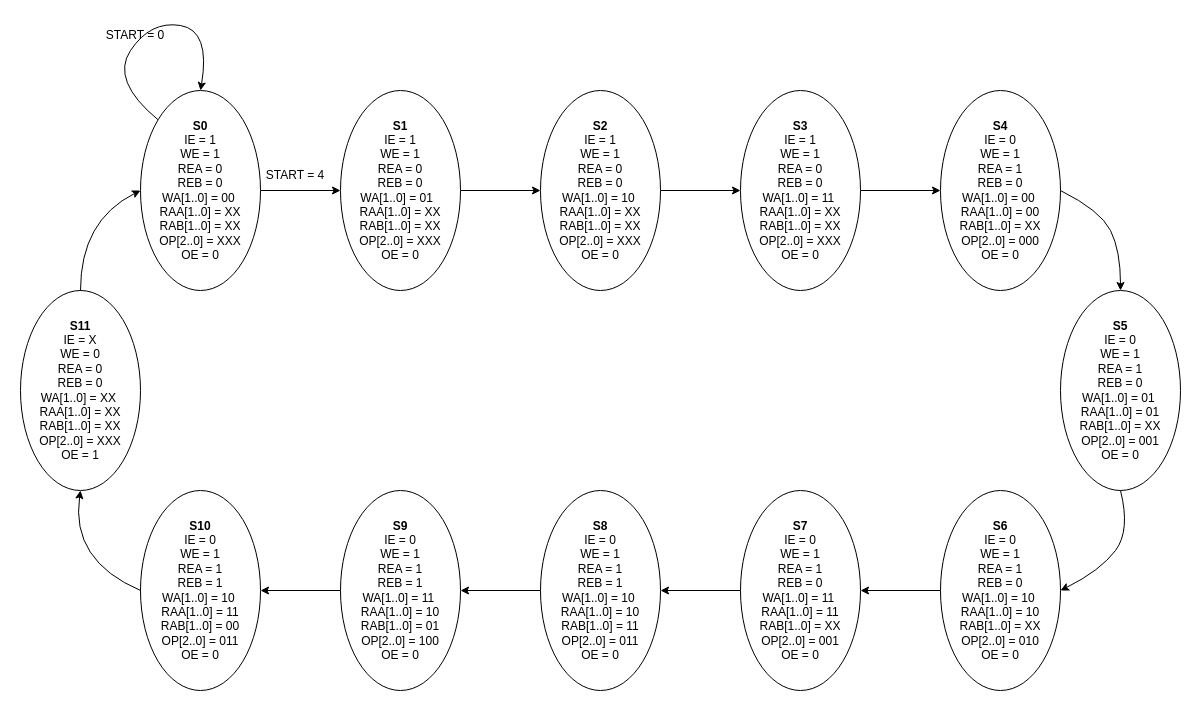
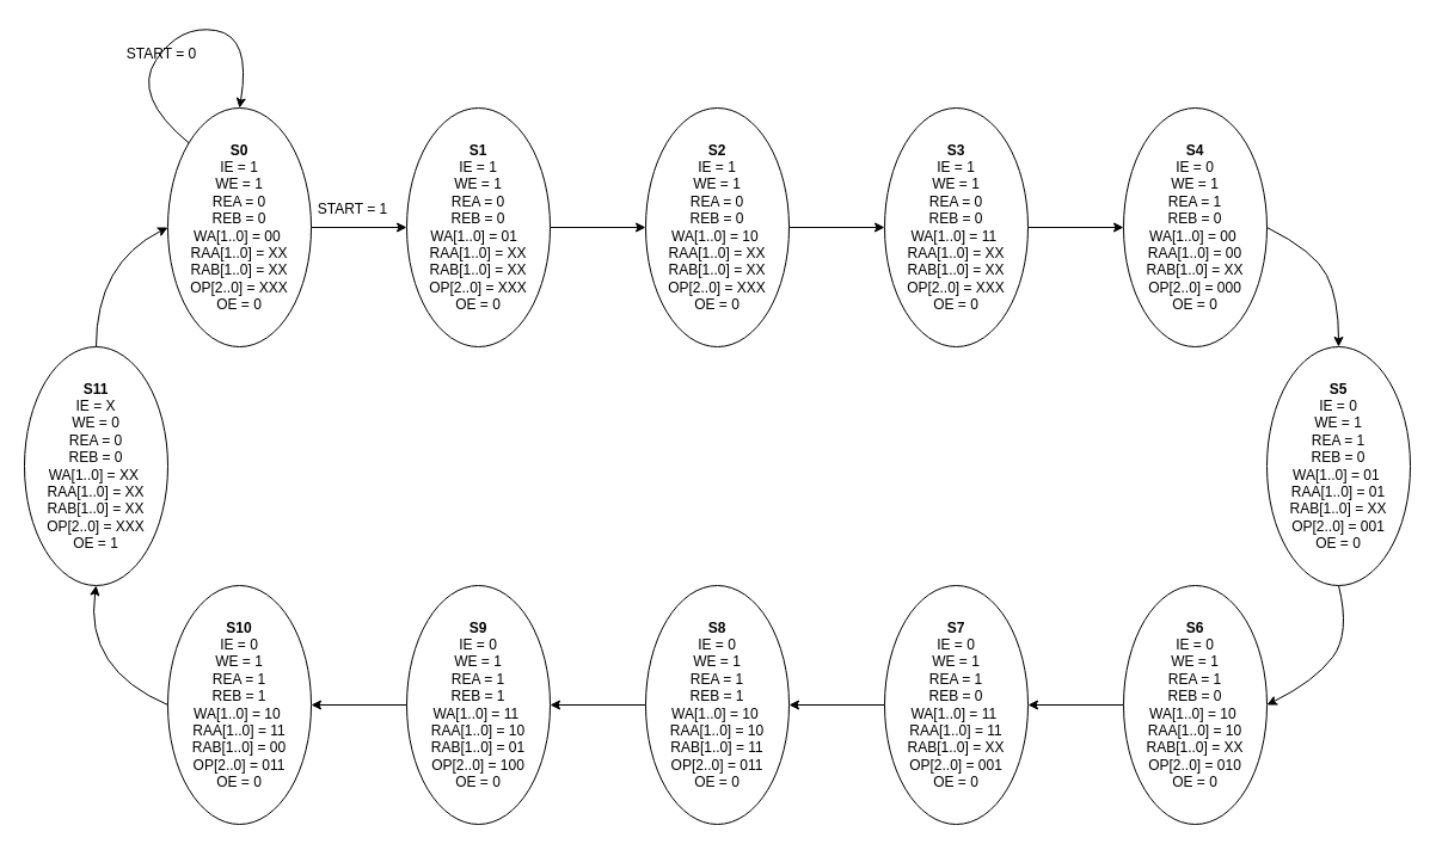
  <mxCell id="0" />
  <mxCell id="1" parent="0" />
  <mxCell id="2" value="" style="edgeStyle=orthogonalEdgeStyle;rounded=0;orthogonalLoop=1;jettySize=auto;html=1;" edge="1" parent="1" source="3" target="5"><mxGeometry relative="1" as="geometry" /></mxCell>
  <mxCell id="3" value="&lt;b&gt;S0&lt;br&gt;&lt;/b&gt;&lt;span style=&quot;border-color: var(--border-color);&quot;&gt;IE = 1&lt;/span&gt;&lt;br&gt;WE = 1&lt;br&gt;REA = 0&lt;br&gt;&lt;span style=&quot;border-color: var(--border-color);&quot;&gt;REB = 0&lt;br&gt;&lt;/span&gt;&lt;span style=&quot;border-color: var(--border-color);&quot;&gt;WA[1..0] = 00&amp;nbsp;&lt;br style=&quot;border-color: var(--border-color);&quot;&gt;&lt;/span&gt;RAA[1..0] = XX&lt;br&gt;RAB[1..0] = XX&lt;br&gt;OP[2..0] = XXX&lt;br&gt;OE = 0" style="ellipse;whiteSpace=wrap;html=1;" vertex="1" parent="1"><mxGeometry x="140" y="90" width="120" height="200" as="geometry" /></mxCell>
  <mxCell id="4" value="" style="edgeStyle=orthogonalEdgeStyle;rounded=0;orthogonalLoop=1;jettySize=auto;html=1;" edge="1" parent="1" source="5" target="7"><mxGeometry relative="1" as="geometry" /></mxCell>
  <mxCell id="5" value="&lt;b style=&quot;border-color: var(--border-color);&quot;&gt;S1&lt;br style=&quot;border-color: var(--border-color);&quot;&gt;&lt;/b&gt;&lt;span style=&quot;border-color: var(--border-color);&quot;&gt;IE = 1&lt;/span&gt;&lt;span style=&quot;border-color: var(--border-color);&quot;&gt;&lt;br style=&quot;border-color: var(--border-color);&quot;&gt;WE = 1&lt;br style=&quot;border-color: var(--border-color);&quot;&gt;REA = 0&lt;br style=&quot;border-color: var(--border-color);&quot;&gt;&lt;/span&gt;&lt;span style=&quot;border-color: var(--border-color);&quot;&gt;REB = 0&lt;br style=&quot;border-color: var(--border-color);&quot;&gt;&lt;/span&gt;&lt;span style=&quot;border-color: var(--border-color);&quot;&gt;WA[1..0] = 01&amp;nbsp;&amp;nbsp;&lt;br style=&quot;border-color: var(--border-color);&quot;&gt;&lt;/span&gt;&lt;span style=&quot;border-color: var(--border-color);&quot;&gt;RAA[1..0] = XX&lt;br style=&quot;border-color: var(--border-color);&quot;&gt;RAB[1..0] = XX&lt;br style=&quot;border-color: var(--border-color);&quot;&gt;OP[2..0] = XXX&lt;br style=&quot;border-color: var(--border-color);&quot;&gt;OE = 0&lt;/span&gt;" style="ellipse;whiteSpace=wrap;html=1;" vertex="1" parent="1"><mxGeometry x="340" y="90" width="120" height="200" as="geometry" /></mxCell>
  <mxCell id="6" value="" style="edgeStyle=orthogonalEdgeStyle;rounded=0;orthogonalLoop=1;jettySize=auto;html=1;" edge="1" parent="1" source="7" target="9"><mxGeometry relative="1" as="geometry" /></mxCell>
  <mxCell id="7" value="&lt;b style=&quot;border-color: var(--border-color);&quot;&gt;S2&lt;br style=&quot;border-color: var(--border-color);&quot;&gt;&lt;/b&gt;&lt;span style=&quot;border-color: var(--border-color);&quot;&gt;IE = 1&lt;/span&gt;&lt;span style=&quot;border-color: var(--border-color);&quot;&gt;&lt;br style=&quot;border-color: var(--border-color);&quot;&gt;WE = 1&lt;br style=&quot;border-color: var(--border-color);&quot;&gt;REA = 0&lt;br style=&quot;border-color: var(--border-color);&quot;&gt;&lt;/span&gt;&lt;span style=&quot;border-color: var(--border-color);&quot;&gt;REB = 0&lt;br style=&quot;border-color: var(--border-color);&quot;&gt;&lt;/span&gt;&lt;span style=&quot;border-color: var(--border-color);&quot;&gt;WA[1..0] = 10&amp;nbsp;&lt;br style=&quot;border-color: var(--border-color);&quot;&gt;&lt;/span&gt;&lt;span style=&quot;border-color: var(--border-color);&quot;&gt;RAA[1..0] = XX&lt;br style=&quot;border-color: var(--border-color);&quot;&gt;RAB[1..0] = XX&lt;br style=&quot;border-color: var(--border-color);&quot;&gt;OP[2..0] = XXX&lt;br style=&quot;border-color: var(--border-color);&quot;&gt;OE = 0&lt;/span&gt;" style="ellipse;whiteSpace=wrap;html=1;" vertex="1" parent="1"><mxGeometry x="540" y="90" width="120" height="200" as="geometry" /></mxCell>
  <mxCell id="8" value="" style="edgeStyle=orthogonalEdgeStyle;rounded=0;orthogonalLoop=1;jettySize=auto;html=1;" edge="1" parent="1" source="9" target="11"><mxGeometry relative="1" as="geometry" /></mxCell>
  <mxCell id="9" value="&lt;b style=&quot;border-color: var(--border-color);&quot;&gt;S3&lt;br style=&quot;border-color: var(--border-color);&quot;&gt;&lt;/b&gt;&lt;span style=&quot;border-color: var(--border-color);&quot;&gt;IE = 1&lt;/span&gt;&lt;span style=&quot;border-color: var(--border-color);&quot;&gt;&lt;br style=&quot;border-color: var(--border-color);&quot;&gt;WE = 1&lt;br style=&quot;border-color: var(--border-color);&quot;&gt;REA = 0&lt;br style=&quot;border-color: var(--border-color);&quot;&gt;&lt;/span&gt;&lt;span style=&quot;border-color: var(--border-color);&quot;&gt;REB = 0&lt;br style=&quot;border-color: var(--border-color);&quot;&gt;&lt;/span&gt;&lt;span style=&quot;border-color: var(--border-color);&quot;&gt;WA[1..0] = 11&amp;nbsp;&lt;br style=&quot;border-color: var(--border-color);&quot;&gt;&lt;/span&gt;&lt;span style=&quot;border-color: var(--border-color);&quot;&gt;RAA[1..0] = XX&lt;br style=&quot;border-color: var(--border-color);&quot;&gt;RAB[1..0] = XX&lt;br style=&quot;border-color: var(--border-color);&quot;&gt;OP[2..0] = XXX&lt;br style=&quot;border-color: var(--border-color);&quot;&gt;OE = 0&lt;/span&gt;" style="ellipse;whiteSpace=wrap;html=1;" vertex="1" parent="1"><mxGeometry x="740" y="90" width="120" height="200" as="geometry" /></mxCell>
  <mxCell id="10" value="&lt;b style=&quot;border-color: var(--border-color);&quot;&gt;S11&lt;br style=&quot;border-color: var(--border-color);&quot;&gt;&lt;/b&gt;&lt;span style=&quot;border-color: var(--border-color);&quot;&gt;IE = X&lt;/span&gt;&lt;span style=&quot;border-color: var(--border-color);&quot;&gt;&lt;br style=&quot;border-color: var(--border-color);&quot;&gt;WE = 0&lt;br style=&quot;border-color: var(--border-color);&quot;&gt;REA = 0&lt;br style=&quot;border-color: var(--border-color);&quot;&gt;&lt;/span&gt;&lt;span style=&quot;border-color: var(--border-color);&quot;&gt;REB = 0&lt;br style=&quot;border-color: var(--border-color);&quot;&gt;&lt;/span&gt;&lt;span style=&quot;border-color: var(--border-color);&quot;&gt;WA[1..0] = XX&amp;nbsp;&lt;br style=&quot;border-color: var(--border-color);&quot;&gt;&lt;/span&gt;&lt;span style=&quot;border-color: var(--border-color);&quot;&gt;RAA[1..0] = XX&lt;br style=&quot;border-color: var(--border-color);&quot;&gt;RAB[1..0] = XX&lt;br style=&quot;border-color: var(--border-color);&quot;&gt;OP[2..0] = XXX&lt;br style=&quot;border-color: var(--border-color);&quot;&gt;OE = 1&lt;/span&gt;" style="ellipse;whiteSpace=wrap;html=1;" vertex="1" parent="1"><mxGeometry x="20" y="290" width="120" height="200" as="geometry" /></mxCell>
  <mxCell id="11" value="&lt;b style=&quot;border-color: var(--border-color);&quot;&gt;S4&lt;br style=&quot;border-color: var(--border-color);&quot;&gt;&lt;/b&gt;&lt;span style=&quot;border-color: var(--border-color);&quot;&gt;IE = 0&lt;/span&gt;&lt;span style=&quot;border-color: var(--border-color);&quot;&gt;&lt;br style=&quot;border-color: var(--border-color);&quot;&gt;WE = 1&lt;br style=&quot;border-color: var(--border-color);&quot;&gt;REA = 1&lt;br style=&quot;border-color: var(--border-color);&quot;&gt;&lt;/span&gt;&lt;span style=&quot;border-color: var(--border-color);&quot;&gt;REB = 0&lt;br style=&quot;border-color: var(--border-color);&quot;&gt;&lt;/span&gt;&lt;span style=&quot;border-color: var(--border-color);&quot;&gt;WA[1..0] = 00&amp;nbsp;&lt;br style=&quot;border-color: var(--border-color);&quot;&gt;&lt;/span&gt;&lt;span style=&quot;border-color: var(--border-color);&quot;&gt;RAA[1..0] = 00&lt;br style=&quot;border-color: var(--border-color);&quot;&gt;RAB[1..0] = XX&lt;br style=&quot;border-color: var(--border-color);&quot;&gt;OP[2..0] = 000&lt;br style=&quot;border-color: var(--border-color);&quot;&gt;OE =&lt;b&gt;&amp;nbsp;&lt;/b&gt;0&lt;/span&gt;" style="ellipse;whiteSpace=wrap;html=1;" vertex="1" parent="1"><mxGeometry x="940" y="90" width="120" height="200" as="geometry" /></mxCell>
  <mxCell id="12" value="&lt;b style=&quot;border-color: var(--border-color);&quot;&gt;S5&lt;br style=&quot;border-color: var(--border-color);&quot;&gt;&lt;/b&gt;&lt;span style=&quot;border-color: var(--border-color);&quot;&gt;IE = 0&lt;/span&gt;&lt;span style=&quot;border-color: var(--border-color);&quot;&gt;&lt;br style=&quot;border-color: var(--border-color);&quot;&gt;WE = 1&lt;br style=&quot;border-color: var(--border-color);&quot;&gt;REA = 1&lt;br style=&quot;border-color: var(--border-color);&quot;&gt;&lt;/span&gt;&lt;span style=&quot;border-color: var(--border-color);&quot;&gt;REB = 0&lt;br style=&quot;border-color: var(--border-color);&quot;&gt;&lt;/span&gt;&lt;span style=&quot;border-color: var(--border-color);&quot;&gt;WA[1..0] = 01&amp;nbsp;&lt;br style=&quot;border-color: var(--border-color);&quot;&gt;&lt;/span&gt;&lt;span style=&quot;border-color: var(--border-color);&quot;&gt;RAA[1..0] = 01&lt;br style=&quot;border-color: var(--border-color);&quot;&gt;RAB[1..0] = XX&lt;br style=&quot;border-color: var(--border-color);&quot;&gt;OP[2..0] = 001&lt;br style=&quot;border-color: var(--border-color);&quot;&gt;OE = 0&lt;/span&gt;" style="ellipse;whiteSpace=wrap;html=1;" vertex="1" parent="1"><mxGeometry x="1060" y="290" width="120" height="200" as="geometry" /></mxCell>
  <mxCell id="13" value="&lt;b style=&quot;border-color: var(--border-color);&quot;&gt;S10&lt;br style=&quot;border-color: var(--border-color);&quot;&gt;&lt;/b&gt;&lt;span style=&quot;border-color: var(--border-color);&quot;&gt;IE = 0&lt;/span&gt;&lt;span style=&quot;border-color: var(--border-color);&quot;&gt;&lt;br style=&quot;border-color: var(--border-color);&quot;&gt;WE = 1&lt;br style=&quot;border-color: var(--border-color);&quot;&gt;REA = 1&lt;br style=&quot;border-color: var(--border-color);&quot;&gt;&lt;/span&gt;&lt;span style=&quot;border-color: var(--border-color);&quot;&gt;REB = 1&lt;br style=&quot;border-color: var(--border-color);&quot;&gt;&lt;/span&gt;&lt;span style=&quot;border-color: var(--border-color);&quot;&gt;WA[1..0] = 10&amp;nbsp;&lt;br style=&quot;border-color: var(--border-color);&quot;&gt;&lt;/span&gt;&lt;span style=&quot;border-color: var(--border-color);&quot;&gt;RAA[1..0] = 11&lt;br style=&quot;border-color: var(--border-color);&quot;&gt;RAB[1..0] = 00&lt;br style=&quot;border-color: var(--border-color);&quot;&gt;OP[2..0] = 011&lt;br style=&quot;border-color: var(--border-color);&quot;&gt;OE =&lt;/span&gt;&lt;b style=&quot;border-color: var(--border-color);&quot;&gt;&amp;nbsp;&lt;/b&gt;&lt;span style=&quot;border-color: var(--border-color);&quot;&gt;0&lt;/span&gt;" style="ellipse;whiteSpace=wrap;html=1;" vertex="1" parent="1"><mxGeometry x="140" y="490" width="120" height="200" as="geometry" /></mxCell>
  <mxCell id="14" value="" style="edgeStyle=orthogonalEdgeStyle;rounded=0;orthogonalLoop=1;jettySize=auto;html=1;" edge="1" parent="1" source="15" target="13"><mxGeometry relative="1" as="geometry" /></mxCell>
  <mxCell id="15" value="&lt;b style=&quot;border-color: var(--border-color);&quot;&gt;S9&lt;br style=&quot;border-color: var(--border-color);&quot;&gt;&lt;/b&gt;&lt;span style=&quot;border-color: var(--border-color);&quot;&gt;IE = 0&lt;/span&gt;&lt;span style=&quot;border-color: var(--border-color);&quot;&gt;&lt;br style=&quot;border-color: var(--border-color);&quot;&gt;WE = 1&lt;br style=&quot;border-color: var(--border-color);&quot;&gt;REA = 1&lt;br style=&quot;border-color: var(--border-color);&quot;&gt;&lt;/span&gt;&lt;span style=&quot;border-color: var(--border-color);&quot;&gt;REB = 1&lt;br style=&quot;border-color: var(--border-color);&quot;&gt;&lt;/span&gt;&lt;span style=&quot;border-color: var(--border-color);&quot;&gt;WA[1..0] = 11&amp;nbsp;&lt;br style=&quot;border-color: var(--border-color);&quot;&gt;&lt;/span&gt;&lt;span style=&quot;border-color: var(--border-color);&quot;&gt;RAA[1..0] = 10&lt;br style=&quot;border-color: var(--border-color);&quot;&gt;RAB[1..0] = 01&lt;br style=&quot;border-color: var(--border-color);&quot;&gt;OP[2..0] = 100&lt;br style=&quot;border-color: var(--border-color);&quot;&gt;OE = 0&lt;/span&gt;" style="ellipse;whiteSpace=wrap;html=1;" vertex="1" parent="1"><mxGeometry x="340" y="490" width="120" height="200" as="geometry" /></mxCell>
  <mxCell id="16" value="" style="edgeStyle=orthogonalEdgeStyle;rounded=0;orthogonalLoop=1;jettySize=auto;html=1;" edge="1" parent="1" source="17" target="15"><mxGeometry relative="1" as="geometry" /></mxCell>
  <mxCell id="17" value="&lt;b style=&quot;border-color: var(--border-color);&quot;&gt;S8&lt;br style=&quot;border-color: var(--border-color);&quot;&gt;&lt;/b&gt;&lt;span style=&quot;border-color: var(--border-color);&quot;&gt;IE = 0&lt;/span&gt;&lt;span style=&quot;border-color: var(--border-color);&quot;&gt;&lt;br style=&quot;border-color: var(--border-color);&quot;&gt;WE = 1&lt;br style=&quot;border-color: var(--border-color);&quot;&gt;REA = 1&lt;br style=&quot;border-color: var(--border-color);&quot;&gt;&lt;/span&gt;&lt;span style=&quot;border-color: var(--border-color);&quot;&gt;REB = 1&lt;br style=&quot;border-color: var(--border-color);&quot;&gt;&lt;/span&gt;&lt;span style=&quot;border-color: var(--border-color);&quot;&gt;WA[1..0] = 10&amp;nbsp;&lt;br style=&quot;border-color: var(--border-color);&quot;&gt;&lt;/span&gt;&lt;span style=&quot;border-color: var(--border-color);&quot;&gt;RAA[1..0] = 10&lt;br style=&quot;border-color: var(--border-color);&quot;&gt;RAB[1..0] = 11&lt;br style=&quot;border-color: var(--border-color);&quot;&gt;OP[2..0] = 011&lt;br style=&quot;border-color: var(--border-color);&quot;&gt;OE = 0&lt;/span&gt;" style="ellipse;whiteSpace=wrap;html=1;" vertex="1" parent="1"><mxGeometry x="540" y="490" width="120" height="200" as="geometry" /></mxCell>
  <mxCell id="18" value="" style="edgeStyle=orthogonalEdgeStyle;rounded=0;orthogonalLoop=1;jettySize=auto;html=1;" edge="1" parent="1" source="19" target="17"><mxGeometry relative="1" as="geometry" /></mxCell>
  <mxCell id="19" value="&lt;b style=&quot;border-color: var(--border-color);&quot;&gt;S7&lt;br style=&quot;border-color: var(--border-color);&quot;&gt;&lt;/b&gt;&lt;span style=&quot;border-color: var(--border-color);&quot;&gt;IE = 0&lt;/span&gt;&lt;span style=&quot;border-color: var(--border-color);&quot;&gt;&lt;br style=&quot;border-color: var(--border-color);&quot;&gt;WE = 1&lt;br style=&quot;border-color: var(--border-color);&quot;&gt;REA = 1&lt;br style=&quot;border-color: var(--border-color);&quot;&gt;&lt;/span&gt;&lt;span style=&quot;border-color: var(--border-color);&quot;&gt;REB = 0&lt;br style=&quot;border-color: var(--border-color);&quot;&gt;&lt;/span&gt;&lt;span style=&quot;border-color: var(--border-color);&quot;&gt;WA[1..0] = 11&amp;nbsp;&lt;br style=&quot;border-color: var(--border-color);&quot;&gt;&lt;/span&gt;&lt;span style=&quot;border-color: var(--border-color);&quot;&gt;RAA[1..0] = 11&lt;br style=&quot;border-color: var(--border-color);&quot;&gt;RAB[1..0] = XX&lt;br style=&quot;border-color: var(--border-color);&quot;&gt;OP[2..0] = 001&lt;br style=&quot;border-color: var(--border-color);&quot;&gt;OE = 0&lt;/span&gt;" style="ellipse;whiteSpace=wrap;html=1;" vertex="1" parent="1"><mxGeometry x="740" y="490" width="120" height="200" as="geometry" /></mxCell>
  <mxCell id="20" value="" style="edgeStyle=orthogonalEdgeStyle;rounded=0;orthogonalLoop=1;jettySize=auto;html=1;" edge="1" parent="1" source="21" target="19"><mxGeometry relative="1" as="geometry" /></mxCell>
  <mxCell id="21" value="&lt;b style=&quot;border-color: var(--border-color);&quot;&gt;S6&lt;br style=&quot;border-color: var(--border-color);&quot;&gt;&lt;/b&gt;&lt;span style=&quot;border-color: var(--border-color);&quot;&gt;IE = 0&lt;/span&gt;&lt;span style=&quot;border-color: var(--border-color);&quot;&gt;&lt;br style=&quot;border-color: var(--border-color);&quot;&gt;WE = 1&lt;br style=&quot;border-color: var(--border-color);&quot;&gt;REA = 1&lt;br style=&quot;border-color: var(--border-color);&quot;&gt;&lt;/span&gt;&lt;span style=&quot;border-color: var(--border-color);&quot;&gt;REB = 0&lt;br style=&quot;border-color: var(--border-color);&quot;&gt;&lt;/span&gt;&lt;span style=&quot;border-color: var(--border-color);&quot;&gt;WA[1..0] = 10&amp;nbsp;&lt;br style=&quot;border-color: var(--border-color);&quot;&gt;&lt;/span&gt;&lt;span style=&quot;border-color: var(--border-color);&quot;&gt;RAA[1..0] = 10&lt;br style=&quot;border-color: var(--border-color);&quot;&gt;RAB[1..0] = XX&lt;br style=&quot;border-color: var(--border-color);&quot;&gt;OP[2..0] = 010&lt;br style=&quot;border-color: var(--border-color);&quot;&gt;OE = 0&lt;/span&gt;" style="ellipse;whiteSpace=wrap;html=1;" vertex="1" parent="1"><mxGeometry x="940" y="490" width="120" height="200" as="geometry" /></mxCell>
  <mxCell id="22" value="" style="curved=1;endArrow=classic;html=1;rounded=0;exitX=1;exitY=0.5;exitDx=0;exitDy=0;entryX=0.5;entryY=0;entryDx=0;entryDy=0;" edge="1" parent="1" source="11" target="12"><mxGeometry width="50" height="50" relative="1" as="geometry"><mxPoint x="1050" y="350" as="sourcePoint" /><mxPoint x="1100" y="300" as="targetPoint" /><Array as="points"><mxPoint x="1100" y="210" /><mxPoint x="1120" y="250" /></Array></mxGeometry></mxCell>
  <mxCell id="23" value="" style="curved=1;endArrow=classic;html=1;rounded=0;exitX=1;exitY=0.5;exitDx=0;exitDy=0;entryX=1;entryY=0.5;entryDx=0;entryDy=0;" edge="1" parent="1" target="21"><mxGeometry width="50" height="50" relative="1" as="geometry"><mxPoint x="1120" y="490" as="sourcePoint" /><mxPoint x="1180" y="590" as="targetPoint" /><Array as="points"><mxPoint x="1130" y="530" /><mxPoint x="1100" y="570" /></Array></mxGeometry></mxCell>
  <mxCell id="24" value="" style="curved=1;endArrow=classic;html=1;rounded=0;exitX=1;exitY=0.5;exitDx=0;exitDy=0;entryX=0;entryY=0.5;entryDx=0;entryDy=0;" edge="1" parent="1" target="3"><mxGeometry width="50" height="50" relative="1" as="geometry"><mxPoint x="80" y="290" as="sourcePoint" /><mxPoint x="140" y="390" as="targetPoint" /><Array as="points"><mxPoint x="80" y="220" /></Array></mxGeometry></mxCell>
  <mxCell id="25" value="" style="curved=1;endArrow=classic;html=1;rounded=0;exitX=0;exitY=0.5;exitDx=0;exitDy=0;entryX=0;entryY=0.5;entryDx=0;entryDy=0;" edge="1" parent="1" source="13"><mxGeometry width="50" height="50" relative="1" as="geometry"><mxPoint x="20" y="590" as="sourcePoint" /><mxPoint x="80" y="490" as="targetPoint" /><Array as="points"><mxPoint x="70" y="560" /></Array></mxGeometry></mxCell>
  <mxCell id="26" value="" style="curved=1;endArrow=classic;html=1;rounded=0;exitX=0;exitY=0;exitDx=0;exitDy=0;entryX=0.5;entryY=0;entryDx=0;entryDy=0;" edge="1" parent="1" source="3" target="3"><mxGeometry width="50" height="50" relative="1" as="geometry"><mxPoint x="390" y="130" as="sourcePoint" /><mxPoint x="440" y="80" as="targetPoint" /><Array as="points"><mxPoint x="110" y="80" /><mxPoint x="150" y="20" /><mxPoint x="210" y="30" /></Array></mxGeometry></mxCell>
- <mxCell id="27" value="START = 4" style="text;html=1;strokeColor=none;fillColor=none;align=center;verticalAlign=middle;whiteSpace=wrap;rounded=0;" vertex="1" parent="1"><mxGeometry x="260" y="160" width="70" height="30" as="geometry" /></mxCell>
- <mxCell id="28" value="START = 0" style="text;html=1;strokeColor=none;fillColor=none;align=center;verticalAlign=middle;whiteSpace=wrap;rounded=0;" vertex="1" parent="1"><mxGeometry x="100" y="20" width="70" height="30" as="geometry" /></mxCell>
+ <mxCell id="27" value="START = 1" style="text;html=1;strokeColor=none;fillColor=none;align=center;verticalAlign=middle;whiteSpace=wrap;rounded=0;" vertex="1" parent="1"><mxGeometry x="260" y="160" width="70" height="30" as="geometry" /></mxCell>
+ <mxCell id="28" value="START = 0" style="text;html=1;strokeColor=none;fillColor=none;align=center;verticalAlign=middle;whiteSpace=wrap;rounded=0;" vertex="1" parent="1"><mxGeometry x="100" y="30" width="70" height="30" as="geometry" /></mxCell>
